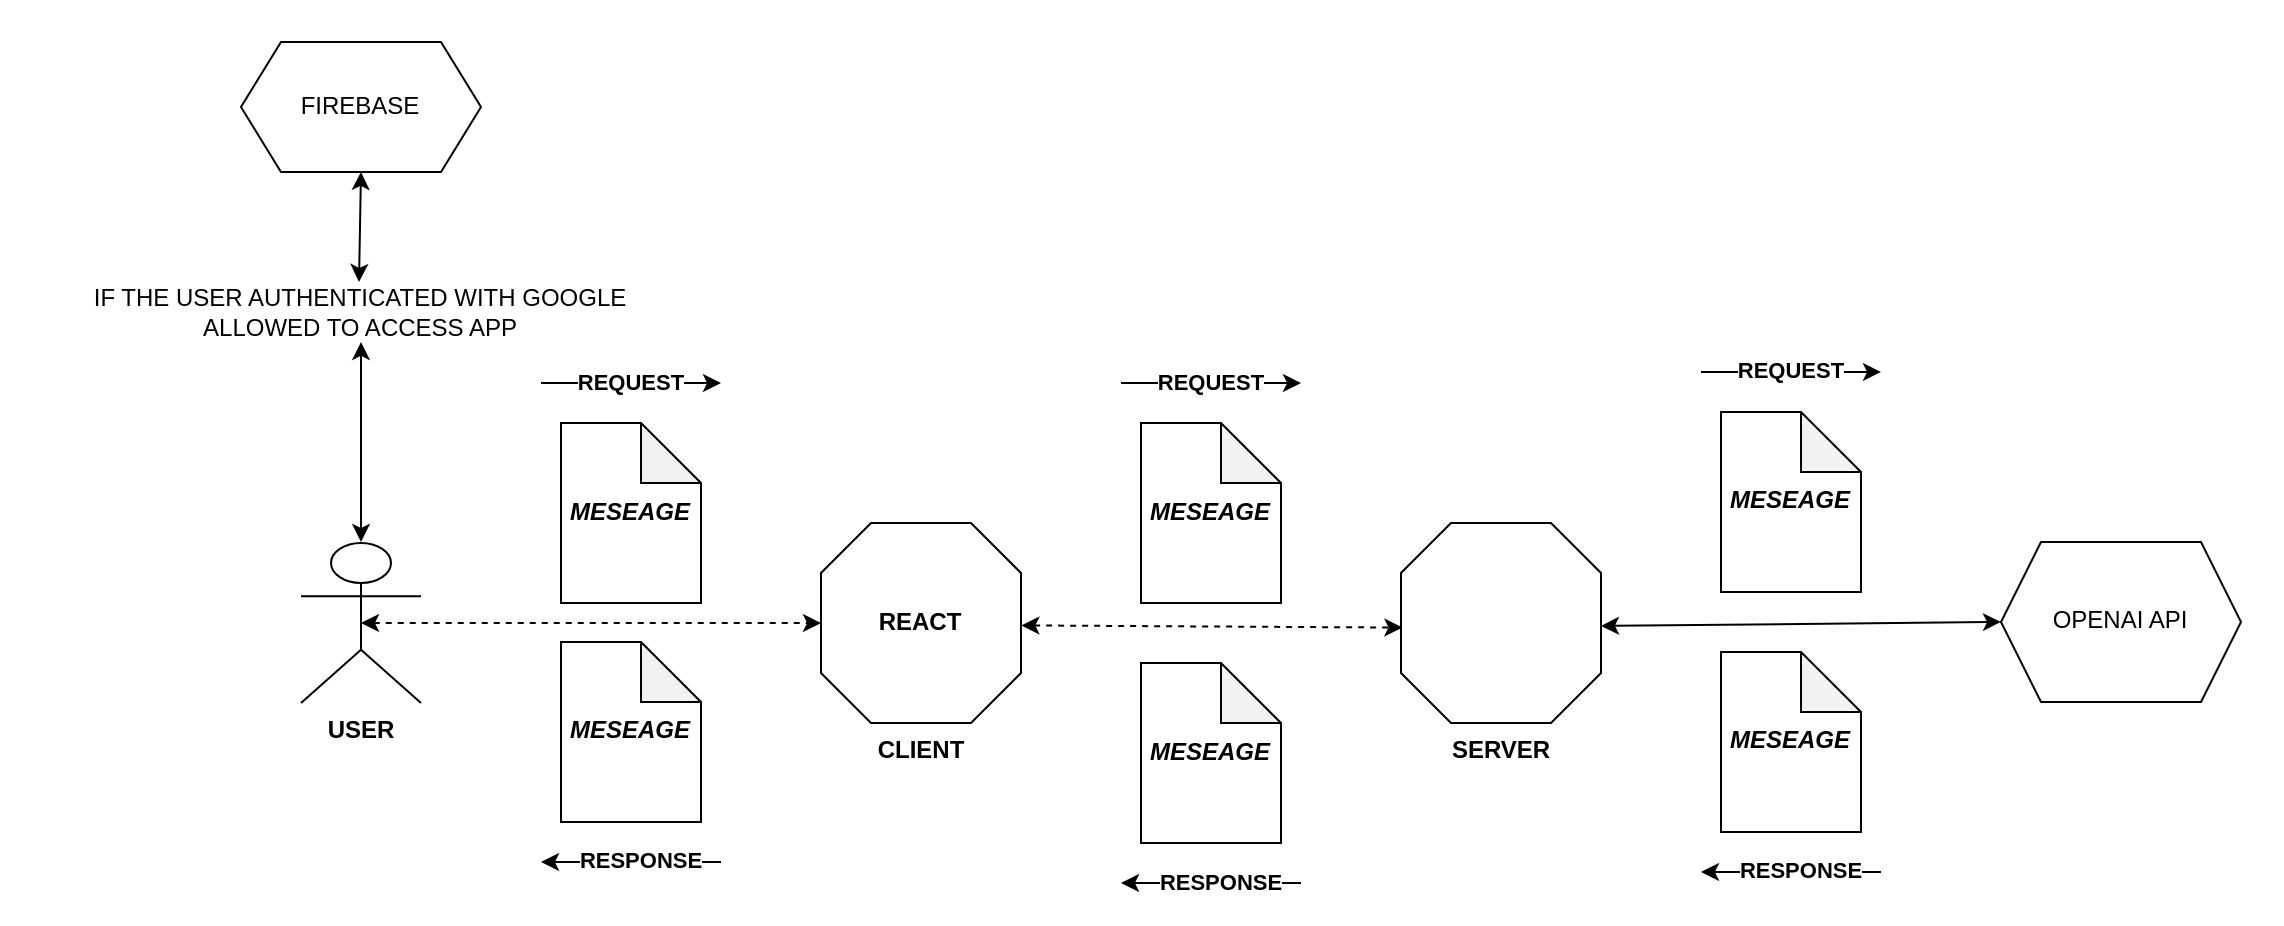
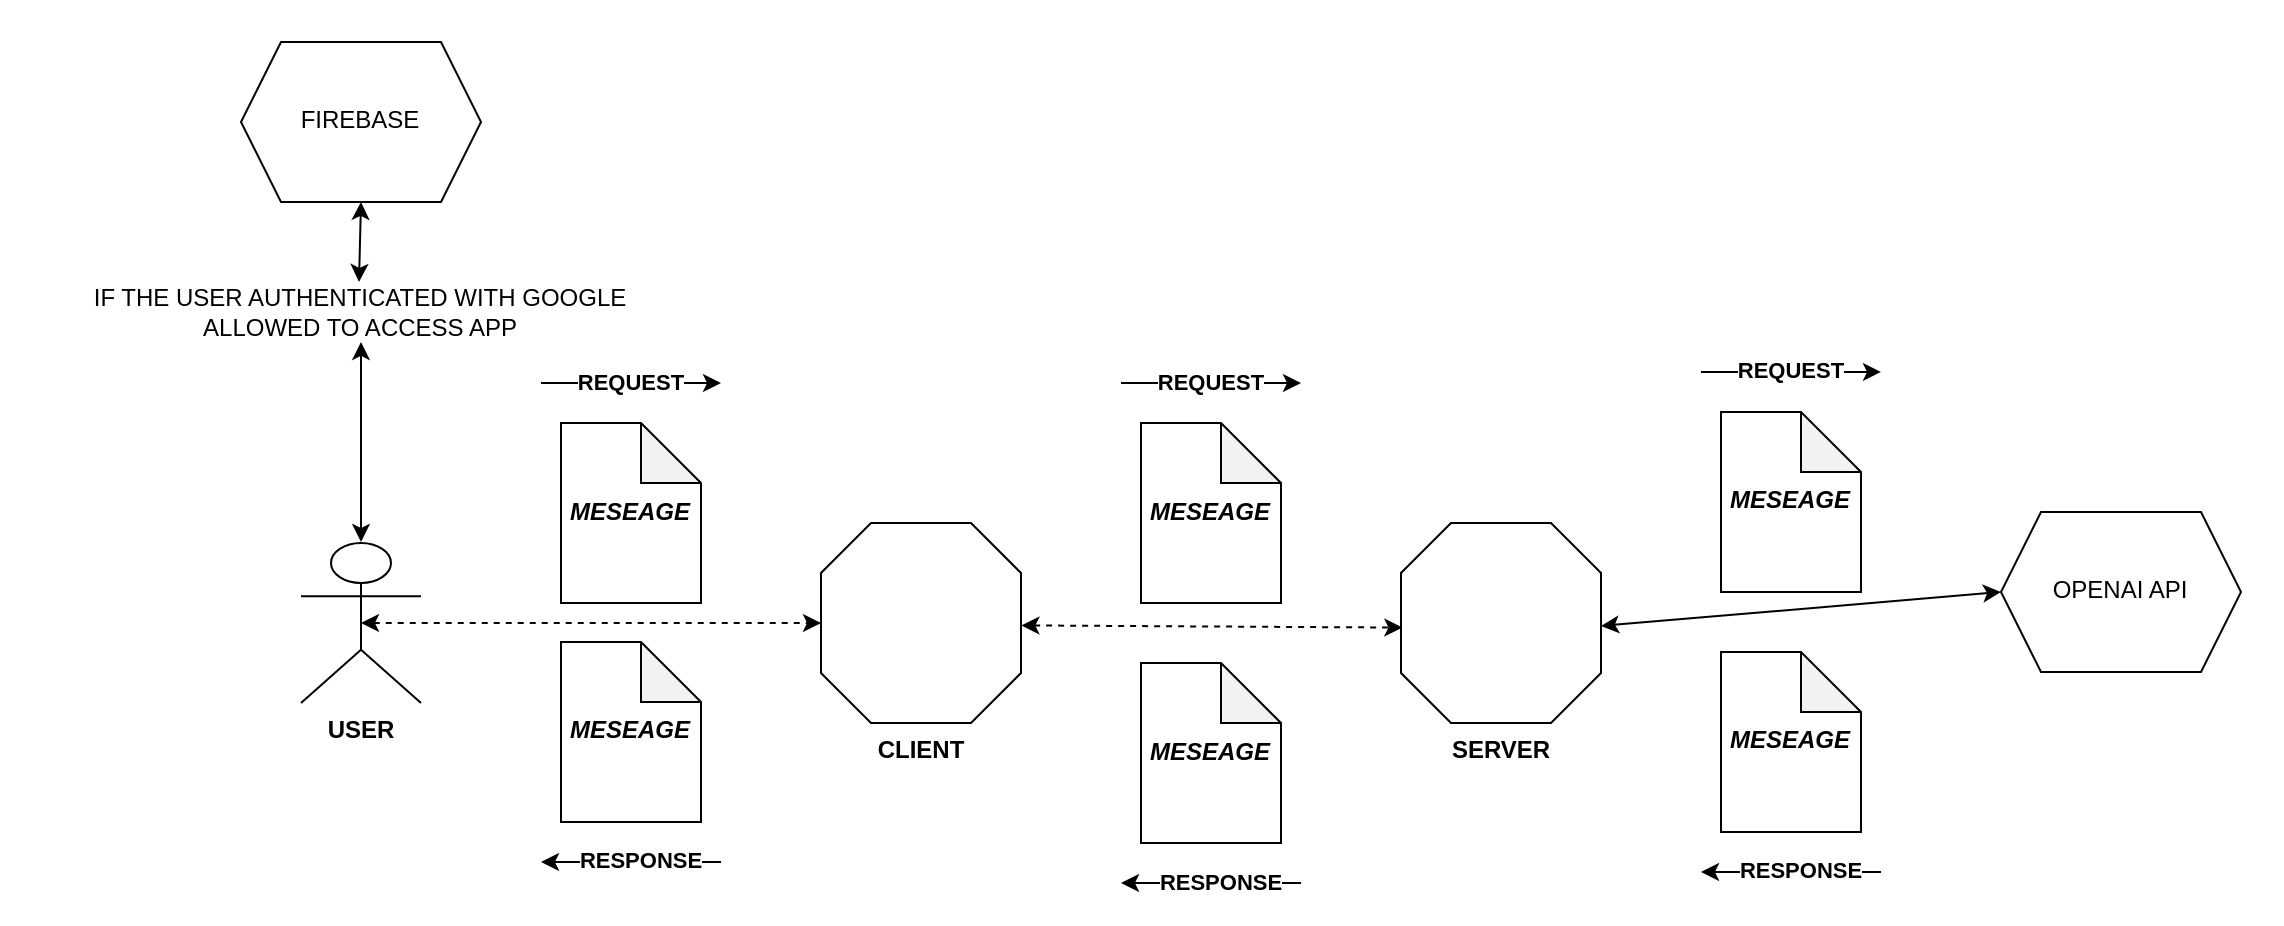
  <mxCell id="0" />
  <mxCell id="1" parent="0" />
  <mxCell id="2" value="&lt;b&gt;USER&lt;/b&gt;" style="shape=umlActor;verticalLabelPosition=bottom;verticalAlign=top;html=1;outlineConnect=0;" vertex="1" parent="1"><mxGeometry x="150" y="271" width="60" height="80" as="geometry" /></mxCell>
  <mxCell id="3" value="CLIENT" style="verticalLabelPosition=bottom;verticalAlign=top;html=1;shape=mxgraph.basic.polygon;polyCoords=[[0.25,0],[0.75,0],[1,0.25],[1,0.75],[0.75,1],[0.25,1],[0,0.75],[0,0.25]];polyline=0;fontStyle=1" vertex="1" parent="1"><mxGeometry x="410" y="261" width="100" height="100" as="geometry" /></mxCell>
  <mxCell id="4" value="&lt;b&gt;SERVER&lt;/b&gt;" style="verticalLabelPosition=bottom;verticalAlign=top;html=1;shape=mxgraph.basic.polygon;polyCoords=[[0.25,0],[0.75,0],[1,0.25],[1,0.75],[0.75,1],[0.25,1],[0,0.75],[0,0.25]];polyline=0;" vertex="1" parent="1"><mxGeometry x="700" y="261" width="100" height="100" as="geometry" /></mxCell>
  <mxCell id="5" value="&lt;b&gt;&lt;i&gt;MESEAGE&lt;/i&gt;&lt;/b&gt;" style="shape=note;whiteSpace=wrap;html=1;backgroundOutline=1;darkOpacity=0.05;" vertex="1" parent="1"><mxGeometry x="280" y="211" width="70" height="90" as="geometry" /></mxCell>
  <mxCell id="6" value="&lt;b&gt;REQUEST&lt;/b&gt;" style="endArrow=classic;html=1;rounded=0;" edge="1" parent="1"><mxGeometry width="50" height="50" relative="1" as="geometry"><mxPoint x="270" y="191" as="sourcePoint" /><mxPoint x="360" y="191" as="targetPoint" /></mxGeometry></mxCell>
  <mxCell id="7" value="&lt;b&gt;&lt;i&gt;MESEAGE&lt;/i&gt;&lt;/b&gt;" style="shape=note;whiteSpace=wrap;html=1;backgroundOutline=1;darkOpacity=0.05;" vertex="1" parent="1"><mxGeometry x="570" y="211" width="70" height="90" as="geometry" /></mxCell>
  <mxCell id="8" value="&lt;b&gt;REQUEST&lt;/b&gt;" style="endArrow=classic;html=1;rounded=0;" edge="1" parent="1"><mxGeometry width="50" height="50" relative="1" as="geometry"><mxPoint x="560" y="191" as="sourcePoint" /><mxPoint x="650" y="191" as="targetPoint" /></mxGeometry></mxCell>
  <mxCell id="9" value="" style="endArrow=classic;startArrow=classic;html=1;rounded=0;entryX=0.007;entryY=0.523;entryDx=0;entryDy=0;entryPerimeter=0;exitX=1.002;exitY=0.512;exitDx=0;exitDy=0;exitPerimeter=0;dashed=1;" edge="1" parent="1" source="3" target="4"><mxGeometry width="50" height="50" relative="1" as="geometry"><mxPoint x="510" y="318" as="sourcePoint" /><mxPoint x="520" y="211" as="targetPoint" /></mxGeometry></mxCell>
  <mxCell id="10" value="&lt;b&gt;&lt;i&gt;MESEAGE&lt;/i&gt;&lt;/b&gt;" style="shape=note;whiteSpace=wrap;html=1;backgroundOutline=1;darkOpacity=0.05;" vertex="1" parent="1"><mxGeometry x="570" y="331" width="70" height="90" as="geometry" /></mxCell>
  <mxCell id="11" value="&lt;b&gt;RESPONSE&lt;/b&gt;" style="endArrow=classic;html=1;rounded=0;" edge="1" parent="1"><mxGeometry x="-0.111" width="50" height="50" relative="1" as="geometry"><mxPoint x="650" y="441" as="sourcePoint" /><mxPoint x="560" y="441" as="targetPoint" /><mxPoint as="offset" /></mxGeometry></mxCell>
  <mxCell id="12" value="" style="endArrow=classic;startArrow=classic;html=1;rounded=0;exitX=0.5;exitY=0.5;exitDx=0;exitDy=0;exitPerimeter=0;entryX=0;entryY=0.5;entryDx=0;entryDy=0;entryPerimeter=0;dashed=1;" edge="1" parent="1" source="2" target="3"><mxGeometry width="50" height="50" relative="1" as="geometry"><mxPoint x="470" y="261" as="sourcePoint" /><mxPoint x="520" y="211" as="targetPoint" /></mxGeometry></mxCell>
  <mxCell id="13" value="&lt;b&gt;&lt;i&gt;MESEAGE&lt;/i&gt;&lt;/b&gt;" style="shape=note;whiteSpace=wrap;html=1;backgroundOutline=1;darkOpacity=0.05;" vertex="1" parent="1"><mxGeometry x="280" y="320.47" width="70" height="90" as="geometry" /></mxCell>
  <mxCell id="14" value="&lt;b&gt;RESPONSE&lt;/b&gt;" style="endArrow=classic;html=1;rounded=0;" edge="1" parent="1"><mxGeometry x="-0.111" width="50" height="50" relative="1" as="geometry"><mxPoint x="360" y="430.47" as="sourcePoint" /><mxPoint x="270" y="430.47" as="targetPoint" /><mxPoint as="offset" /></mxGeometry></mxCell>
  <mxCell id="15" value="&lt;b&gt;&lt;i&gt;MESEAGE&lt;/i&gt;&lt;/b&gt;" style="shape=note;whiteSpace=wrap;html=1;backgroundOutline=1;darkOpacity=0.05;" vertex="1" parent="1"><mxGeometry x="860" y="205.47" width="70" height="90" as="geometry" /></mxCell>
  <mxCell id="16" value="&lt;b&gt;REQUEST&lt;/b&gt;" style="endArrow=classic;html=1;rounded=0;" edge="1" parent="1"><mxGeometry width="50" height="50" relative="1" as="geometry"><mxPoint x="850" y="185.47" as="sourcePoint" /><mxPoint x="940" y="185.47" as="targetPoint" /></mxGeometry></mxCell>
  <mxCell id="17" value="" style="endArrow=classic;startArrow=classic;html=1;rounded=0;entryX=0;entryY=0.5;entryDx=0;entryDy=0;" edge="1" parent="1" target="21"><mxGeometry width="50" height="50" relative="1" as="geometry"><mxPoint x="800" y="312.47" as="sourcePoint" /><mxPoint x="990" y="311" as="targetPoint" /></mxGeometry></mxCell>
  <mxCell id="18" value="&lt;b&gt;&lt;i&gt;MESEAGE&lt;/i&gt;&lt;/b&gt;" style="shape=note;whiteSpace=wrap;html=1;backgroundOutline=1;darkOpacity=0.05;" vertex="1" parent="1"><mxGeometry x="860" y="325.47" width="70" height="90" as="geometry" /></mxCell>
  <mxCell id="19" value="&lt;b&gt;RESPONSE&lt;/b&gt;" style="endArrow=classic;html=1;rounded=0;" edge="1" parent="1"><mxGeometry x="-0.111" width="50" height="50" relative="1" as="geometry"><mxPoint x="940" y="435.47" as="sourcePoint" /><mxPoint x="850" y="435.47" as="targetPoint" /><mxPoint as="offset" /></mxGeometry></mxCell>
- <mxCell id="20" value="&lt;b&gt;REACT&lt;/b&gt;" style="text;html=1;strokeColor=none;fillColor=none;align=center;verticalAlign=middle;whiteSpace=wrap;rounded=0;" vertex="1" parent="1"><mxGeometry x="430" y="296" width="60" height="30" as="geometry" /></mxCell>
- <mxCell id="21" value="OPENAI API" style="shape=hexagon;perimeter=hexagonPerimeter2;whiteSpace=wrap;html=1;fixedSize=1;" vertex="1" parent="1"><mxGeometry x="1000" y="270.47" width="120" height="80" as="geometry" /></mxCell>
+ <mxCell id="21" value="OPENAI API" style="shape=hexagon;perimeter=hexagonPerimeter2;whiteSpace=wrap;html=1;fixedSize=1;" vertex="1" parent="1"><mxGeometry x="1000" y="255.47" width="120" height="80" as="geometry" /></mxCell>
  <mxCell id="22" value="IF THE USER AUTHENTICATED WITH GOOGLE ALLOWED TO ACCESS APP" style="text;html=1;strokeColor=none;fillColor=none;align=center;verticalAlign=middle;whiteSpace=wrap;rounded=0;" vertex="1" parent="1"><mxGeometry x="20" y="141" width="320" height="30" as="geometry" /></mxCell>
- <mxCell id="23" value="FIREBASE" style="shape=hexagon;perimeter=hexagonPerimeter2;whiteSpace=wrap;html=1;fixedSize=1;" vertex="1" parent="1"><mxGeometry x="120" y="20.47" width="120" height="65" as="geometry" /></mxCell>
+ <mxCell id="23" value="FIREBASE" style="shape=hexagon;perimeter=hexagonPerimeter2;whiteSpace=wrap;html=1;fixedSize=1;" vertex="1" parent="1"><mxGeometry x="120" y="20.47" width="120" height="80" as="geometry" /></mxCell>
  <mxCell id="24" value="" style="endArrow=classic;startArrow=classic;html=1;rounded=0;exitX=0.496;exitY=-0.004;exitDx=0;exitDy=0;exitPerimeter=0;entryX=0.5;entryY=1;entryDx=0;entryDy=0;" edge="1" parent="1" target="23"><mxGeometry width="50" height="50" relative="1" as="geometry"><mxPoint x="179" y="140.47" as="sourcePoint" /><mxPoint x="180" y="150.47" as="targetPoint" /></mxGeometry></mxCell>
  <mxCell id="25" value="" style="endArrow=classic;startArrow=classic;html=1;rounded=0;exitX=0.496;exitY=-0.004;exitDx=0;exitDy=0;exitPerimeter=0;entryX=0.5;entryY=1;entryDx=0;entryDy=0;" edge="1" parent="1"><mxGeometry width="50" height="50" relative="1" as="geometry"><mxPoint x="180" y="270.47" as="sourcePoint" /><mxPoint x="180" y="170.47" as="targetPoint" /></mxGeometry></mxCell>
